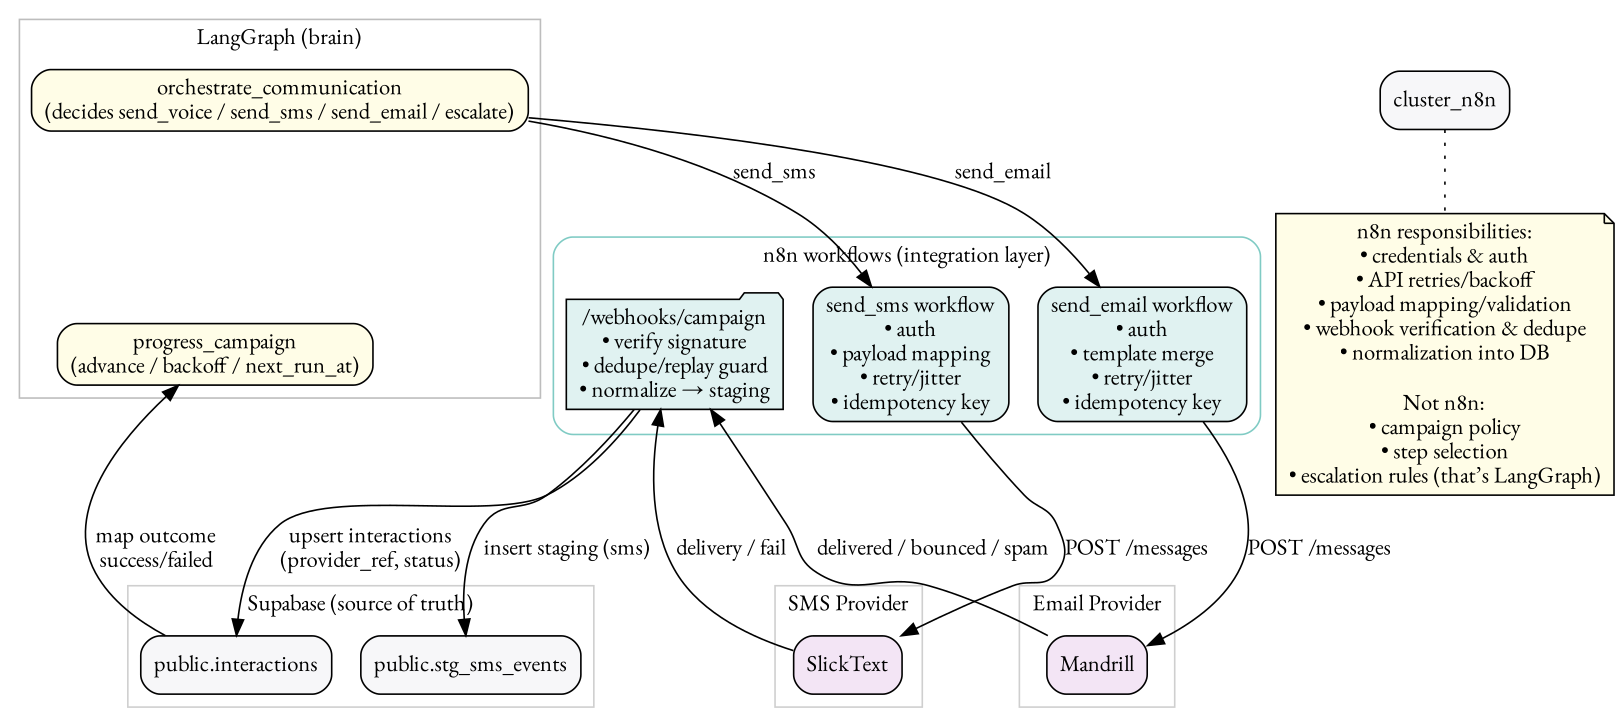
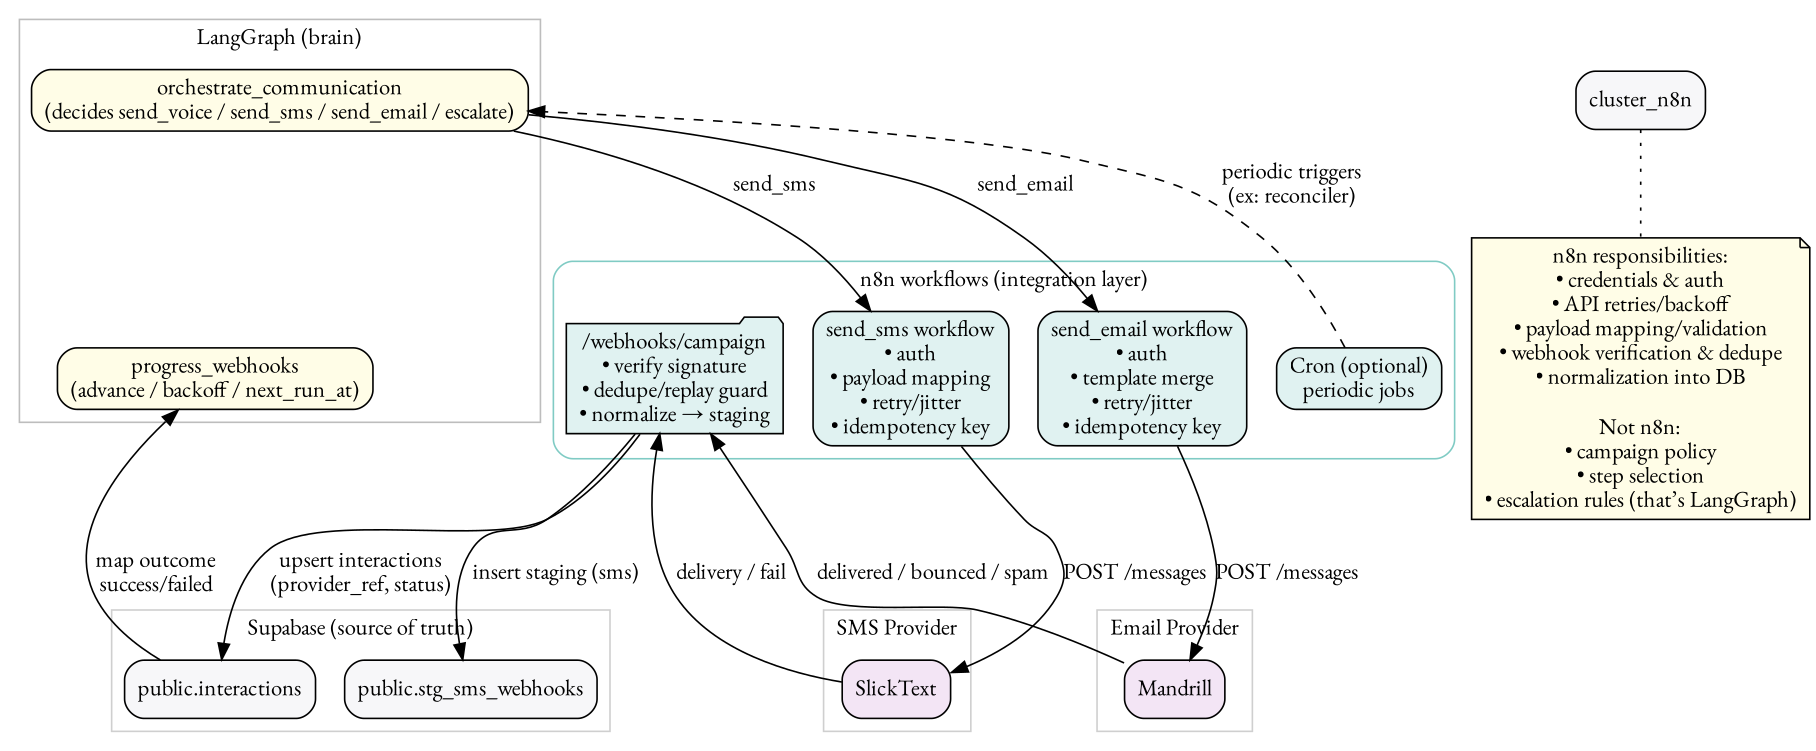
  digraph {
    fontname="EB Garamond"
    rankdir=TB
    node [color="#999" fillcolor="#E0F2F1" fontname="EB Garamond" shape=box style="rounded,filled"]
    edge [color="#666" fontname="EB Garamond"]
    n1 [fillcolor="#FFFDE7" label="orchestrate_communication\n(decides send_voice / send_sms / send_email / escalate)"]
-   n2 [fillcolor="#FFFDE7" label="progress_campaign\n(advance / backoff / next_run_at)"]
+   n2 [fillcolor="#FFFDE7" label="progress_webhooks\n(advance / backoff / next_run_at)"]
    n3 [fillcolor="#f7f7f9" label="public.interactions"]
-   n4 [fillcolor="#f7f7f9" label="public.stg_sms_events"]
+   n4 [fillcolor="#f7f7f9" label="public.stg_sms_webhooks"]
    n5 [label="send_sms workflow\n• auth\n• payload mapping\n• retry/jitter\n• idempotency key"]
    n6 [label="send_email workflow\n• auth\n• template merge\n• retry/jitter\n• idempotency key"]
    n7 [label="/webhooks/campaign\n• verify signature\n• dedupe/replay guard\n• normalize → staging" shape=folder]
+   n8 [label="Cron (optional)\nperiodic jobs"]
    n9 [fillcolor="#F3E5F5" label=SlickText]
    n10 [fillcolor="#F3E5F5" label=Mandrill]
    n11 [fillcolor="#FFFDE7" label="n8n responsibilities:\n• credentials & auth\n• API retries/backoff\n• payload mapping/validation\n• webhook verification & dedupe\n• normalization into DB\n\nNot n8n:\n• campaign policy\n• step selection\n• escalation rules (that’s LangGraph)" shape=note]
    cluster_n8n [fillcolor="#f7f7f9"]
    subgraph cluster_1 {
      color="#bdbdbd"
      label="LangGraph (brain)"
      n1
      n2
    }
    subgraph cluster_2 {
      color="#cfcfcf"
      label="Supabase (source of truth)"
      n3
      n4
    }
    subgraph cluster_3 {
      color="#80cbc4"
      label="n8n workflows (integration layer)"
      style=rounded
      n5
      n6
      n7
+     n8
    }
    subgraph cluster_4 {
      color="#cfcfcf"
      label="SMS Provider"
      n9
    }
    subgraph cluster_5 {
      color="#cfcfcf"
      label="Email Provider"
      n10
    }
    n1 -> n2 [style=invis]
    n1 -> n5 [label=send_sms]
    n1 -> n6 [label=send_email]
    n3 -> n2 [label="map outcome\nsuccess/failed"]
    n5 -> n9 [label="POST /messages"]
    n6 -> n10 [label="POST /messages"]
    n7 -> n3 [label="upsert interactions\n(provider_ref, status)"]
    n7 -> n4 [label="insert staging (sms)"]
+   n8 -> n1 [label="periodic triggers\n(ex: reconciler)" style=dashed]
    n9 -> n7 [label="delivery / fail"]
    n10 -> n7 [label="delivered / bounced / spam"]
    cluster_n8n -> n11 [arrowhead=none style=dotted]
  }
